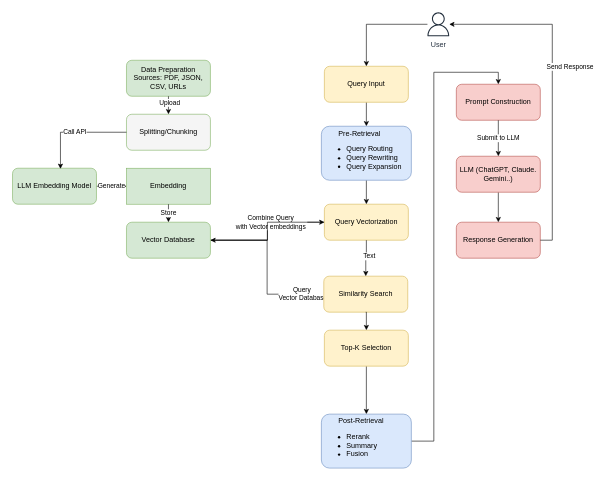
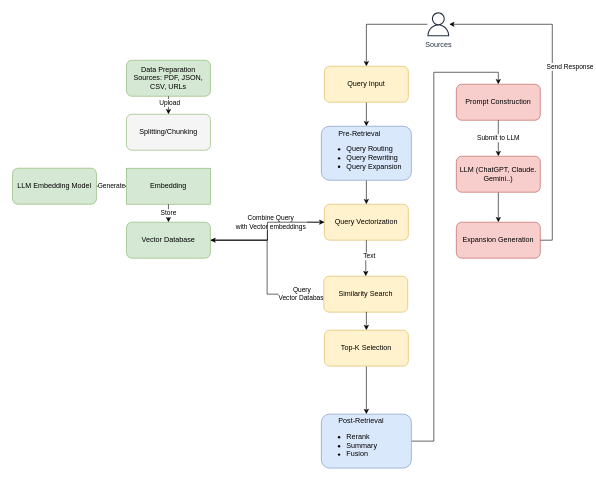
  <mxCell id="0" />
  <mxCell id="1" parent="0" />
  <mxCell id="2" value="Data Preparation&lt;div&gt;Sources: PDF, JSON, CSV, URLs&lt;/div&gt;" style="rounded=1;whiteSpace=wrap;html=1;fillColor=#d5e8d4;strokeColor=#82b366;" parent="1" vertex="1"><mxGeometry x="210" y="100" width="140" height="60" as="geometry" /></mxCell>
  <mxCell id="3" value="Splitting/Chunking" style="rounded=1;whiteSpace=wrap;html=1;fillColor=#f5f5f5;strokeColor=#82b366;" parent="1" vertex="1"><mxGeometry x="210" y="190" width="140" height="60" as="geometry" /></mxCell>
  <mxCell id="4" value="Embedding" style="whiteSpace=wrap;html=1;fillColor=#d5e8d4;strokeColor=#82b366;rounded=0;" parent="1" vertex="1"><mxGeometry x="210" y="280" width="140" height="60" as="geometry" /></mxCell>
  <mxCell id="5" style="edgeStyle=orthogonalEdgeStyle;rounded=0;orthogonalLoop=1;jettySize=auto;html=1;entryX=0;entryY=0.5;entryDx=0;entryDy=0;" parent="1" source="9" target="13" edge="1"><mxGeometry relative="1" as="geometry" /></mxCell>
  <mxCell id="6" value="Combine Query&amp;nbsp;&lt;div&gt;with Vector embeddings&amp;nbsp;&lt;/div&gt;" style="edgeLabel;html=1;align=center;verticalAlign=middle;resizable=0;points=[];" parent="5" vertex="1" connectable="0"><mxGeometry x="0.194" y="1" relative="1" as="geometry"><mxPoint as="offset" /></mxGeometry></mxCell>
  <mxCell id="7" style="edgeStyle=orthogonalEdgeStyle;rounded=0;orthogonalLoop=1;jettySize=auto;html=1;entryX=0;entryY=0.5;entryDx=0;entryDy=0;" parent="1" source="9" target="14" edge="1"><mxGeometry relative="1" as="geometry" /></mxCell>
  <mxCell id="8" value="Query&amp;nbsp;&lt;div&gt;Vector Database&lt;/div&gt;" style="edgeLabel;html=1;align=center;verticalAlign=middle;resizable=0;points=[];" parent="7" vertex="1" connectable="0"><mxGeometry x="0.741" y="1" relative="1" as="geometry"><mxPoint as="offset" /></mxGeometry></mxCell>
  <mxCell id="9" value="Vector Database" style="rounded=1;whiteSpace=wrap;html=1;fillColor=#d5e8d4;strokeColor=#82b366;" parent="1" vertex="1"><mxGeometry x="210" y="370" width="140" height="60" as="geometry" /></mxCell>
  <mxCell id="10" style="edgeStyle=orthogonalEdgeStyle;rounded=0;orthogonalLoop=1;jettySize=auto;html=1;entryX=0.5;entryY=0;entryDx=0;entryDy=0;" parent="1" source="11" target="37" edge="1"><mxGeometry relative="1" as="geometry" /></mxCell>
  <mxCell id="11" value="Query Input" style="rounded=1;whiteSpace=wrap;html=1;fillColor=#fff2cc;strokeColor=#d6b656;" parent="1" vertex="1"><mxGeometry x="540" y="110" width="140" height="60" as="geometry" /></mxCell>
  <mxCell id="12" style="edgeStyle=orthogonalEdgeStyle;rounded=0;orthogonalLoop=1;jettySize=auto;html=1;entryX=1;entryY=0.5;entryDx=0;entryDy=0;" parent="1" source="13" target="9" edge="1"><mxGeometry relative="1" as="geometry" /></mxCell>
  <mxCell id="13" value="Query Vectorization" style="rounded=1;whiteSpace=wrap;html=1;fillColor=#fff2cc;strokeColor=#d6b656;" parent="1" vertex="1"><mxGeometry x="540" y="340" width="140" height="60" as="geometry" /></mxCell>
  <mxCell id="14" value="Similarity Search" style="rounded=1;whiteSpace=wrap;html=1;fillColor=#fff2cc;strokeColor=#d6b656;" parent="1" vertex="1"><mxGeometry x="539" y="460" width="140" height="60" as="geometry" /></mxCell>
  <mxCell id="15" style="edgeStyle=orthogonalEdgeStyle;rounded=0;orthogonalLoop=1;jettySize=auto;html=1;" parent="1" source="16" target="38" edge="1"><mxGeometry relative="1" as="geometry" /></mxCell>
  <mxCell id="16" value="Top-K Selection" style="rounded=1;whiteSpace=wrap;html=1;fillColor=#fff2cc;strokeColor=#d6b656;" parent="1" vertex="1"><mxGeometry x="540" y="550" width="140" height="60" as="geometry" /></mxCell>
  <mxCell id="17" value="Prompt Construction" style="rounded=1;whiteSpace=wrap;html=1;fillColor=#f8cecc;strokeColor=#b85450;" parent="1" vertex="1"><mxGeometry x="760" y="140" width="140" height="60" as="geometry" /></mxCell>
- <mxCell id="18" value="Response Generation" style="rounded=1;whiteSpace=wrap;html=1;fillColor=#f8cecc;strokeColor=#b85450;" parent="1" vertex="1"><mxGeometry x="760" y="370" width="140" height="60" as="geometry" /></mxCell>
+ <mxCell id="18" value="Expansion Generation" style="rounded=1;whiteSpace=wrap;html=1;fillColor=#f8cecc;strokeColor=#b85450;" parent="1" vertex="1"><mxGeometry x="760" y="370" width="140" height="60" as="geometry" /></mxCell>
  <mxCell id="19" style="edgeStyle=orthogonalEdgeStyle;rounded=0;orthogonalLoop=1;jettySize=auto;html=1;exitX=0.5;exitY=1;exitDx=0;exitDy=0;entryX=0.5;entryY=0;entryDx=0;entryDy=0;" parent="1" source="2" target="3" edge="1"><mxGeometry relative="1" as="geometry" /></mxCell>
  <mxCell id="20" value="Upload" style="edgeLabel;html=1;align=center;verticalAlign=middle;resizable=0;points=[];" parent="19" vertex="1" connectable="0"><mxGeometry x="-0.333" y="1" relative="1" as="geometry"><mxPoint as="offset" /></mxGeometry></mxCell>
  <mxCell id="21" value="Store" style="edgeStyle=orthogonalEdgeStyle;rounded=0;orthogonalLoop=1;jettySize=auto;html=1;exitX=0.5;exitY=1;exitDx=0;exitDy=0;entryX=0.5;entryY=0;entryDx=0;entryDy=0;" parent="1" source="4" target="9" edge="1"><mxGeometry relative="1" as="geometry" /></mxCell>
  <mxCell id="22" style="edgeStyle=orthogonalEdgeStyle;rounded=0;orthogonalLoop=1;jettySize=auto;html=1;exitX=0.5;exitY=1;exitDx=0;exitDy=0;entryX=0.5;entryY=0;entryDx=0;entryDy=0;" parent="1" source="13" target="14" edge="1"><mxGeometry relative="1" as="geometry" /></mxCell>
  <mxCell id="23" value="Text" style="edgeLabel;html=1;align=center;verticalAlign=middle;resizable=0;points=[];" parent="22" vertex="1" connectable="0"><mxGeometry x="-0.133" y="4" relative="1" as="geometry"><mxPoint as="offset" /></mxGeometry></mxCell>
  <mxCell id="24" style="edgeStyle=orthogonalEdgeStyle;rounded=0;orthogonalLoop=1;jettySize=auto;html=1;exitX=0.5;exitY=1;exitDx=0;exitDy=0;entryX=0.5;entryY=0;entryDx=0;entryDy=0;" parent="1" source="14" target="16" edge="1"><mxGeometry relative="1" as="geometry" /></mxCell>
  <mxCell id="25" style="edgeStyle=orthogonalEdgeStyle;rounded=0;orthogonalLoop=1;jettySize=auto;html=1;exitX=1;exitY=0.5;exitDx=0;exitDy=0;entryX=0.5;entryY=0;entryDx=0;entryDy=0;" parent="1" source="38" target="17" edge="1"><mxGeometry relative="1" as="geometry" /></mxCell>
  <mxCell id="26" style="edgeStyle=orthogonalEdgeStyle;rounded=0;orthogonalLoop=1;jettySize=auto;html=1;exitX=0.5;exitY=1;exitDx=0;exitDy=0;entryX=0.5;entryY=0;entryDx=0;entryDy=0;" parent="1" source="30" target="18" edge="1"><mxGeometry relative="1" as="geometry" /></mxCell>
  <mxCell id="27" value="Generate" style="edgeStyle=orthogonalEdgeStyle;rounded=0;orthogonalLoop=1;jettySize=auto;html=1;" parent="1" source="28" target="4" edge="1"><mxGeometry relative="1" as="geometry" /></mxCell>
  <mxCell id="28" value="LLM Embedding Model" style="rounded=1;whiteSpace=wrap;html=1;fillColor=#d5e8d4;strokeColor=#82b366;" parent="1" vertex="1"><mxGeometry x="20" y="280" width="140" height="60" as="geometry" /></mxCell>
- <mxCell id="29" value="Call API" style="edgeStyle=orthogonalEdgeStyle;rounded=0;orthogonalLoop=1;jettySize=auto;html=1;entryX=0.571;entryY=0.017;entryDx=0;entryDy=0;entryPerimeter=0;" parent="1" source="3" target="28" edge="1"><mxGeometry relative="1" as="geometry" /></mxCell>
  <mxCell id="30" value="LLM (ChatGPT, Claude. Gemini..)" style="rounded=1;whiteSpace=wrap;html=1;fillColor=#f8cecc;strokeColor=#b85450;" parent="1" vertex="1"><mxGeometry x="760" y="260" width="140" height="60" as="geometry" /></mxCell>
  <mxCell id="31" value="Submit to LLM" style="edgeStyle=orthogonalEdgeStyle;rounded=0;orthogonalLoop=1;jettySize=auto;html=1;exitX=0.5;exitY=1;exitDx=0;exitDy=0;entryX=0.5;entryY=0;entryDx=0;entryDy=0;" parent="1" source="17" target="30" edge="1"><mxGeometry relative="1" as="geometry" /></mxCell>
  <mxCell id="32" style="edgeStyle=orthogonalEdgeStyle;rounded=0;orthogonalLoop=1;jettySize=auto;html=1;" parent="1" source="35" target="11" edge="1"><mxGeometry relative="1" as="geometry" /></mxCell>
  <mxCell id="33" style="edgeStyle=orthogonalEdgeStyle;rounded=0;orthogonalLoop=1;jettySize=auto;html=1;entryX=1;entryY=0.5;entryDx=0;entryDy=0;endArrow=none;endFill=0;startArrow=classic;startFill=1;" parent="1" source="35" target="18" edge="1"><mxGeometry relative="1" as="geometry" /></mxCell>
  <mxCell id="34" value="Send Response&amp;nbsp;" style="edgeLabel;html=1;align=center;verticalAlign=middle;resizable=0;points=[];" parent="33" vertex="1" connectable="0"><mxGeometry x="0.833" y="-3" relative="1" as="geometry"><mxPoint x="33" y="-264" as="offset" /></mxGeometry></mxCell>
- <mxCell id="35" value="User" style="sketch=0;outlineConnect=0;fontColor=#232F3E;gradientColor=none;fillColor=#232F3D;strokeColor=none;dashed=0;verticalLabelPosition=bottom;verticalAlign=top;align=center;html=1;fontSize=12;fontStyle=0;aspect=fixed;pointerEvents=1;shape=mxgraph.aws4.user;" parent="1" vertex="1"><mxGeometry x="710" y="20" width="40" height="40" as="geometry" /></mxCell>
+ <mxCell id="35" value="Sources" style="sketch=0;outlineConnect=0;fontColor=#232F3E;gradientColor=none;fillColor=#232F3D;strokeColor=none;dashed=0;verticalLabelPosition=bottom;verticalAlign=top;align=center;html=1;fontSize=12;fontStyle=0;aspect=fixed;pointerEvents=1;shape=mxgraph.aws4.user;" parent="1" vertex="1"><mxGeometry x="710" y="20" width="40" height="40" as="geometry" /></mxCell>
  <mxCell id="36" style="edgeStyle=orthogonalEdgeStyle;rounded=0;orthogonalLoop=1;jettySize=auto;html=1;" parent="1" source="37" target="13" edge="1"><mxGeometry relative="1" as="geometry" /></mxCell>
  <mxCell id="37" value="&lt;span style=&quot;white-space: pre;&quot;&gt;&#09;&lt;/span&gt;Pre-Retrieval&lt;div&gt;&lt;ul&gt;&lt;li&gt;Query Routing&lt;br&gt;&lt;/li&gt;&lt;li&gt;Query Rewriting&lt;br&gt;&lt;/li&gt;&lt;li&gt;Query Expansion&lt;br&gt;&lt;/li&gt;&lt;/ul&gt;&lt;/div&gt;" style="rounded=1;whiteSpace=wrap;html=1;fillColor=#dae8fc;strokeColor=#6c8ebf;align=left;" parent="1" vertex="1"><mxGeometry x="535" y="210" width="150" height="90" as="geometry" /></mxCell>
  <mxCell id="38" value="&lt;span style=&quot;white-space: pre;&quot;&gt;&#09;&lt;/span&gt;Post-Retrieval&lt;div&gt;&lt;ul&gt;&lt;li&gt;Rerank&lt;/li&gt;&lt;li&gt;Summary&lt;/li&gt;&lt;li&gt;Fusion&lt;/li&gt;&lt;/ul&gt;&lt;/div&gt;" style="rounded=1;whiteSpace=wrap;html=1;fillColor=#dae8fc;strokeColor=#6c8ebf;align=left;" parent="1" vertex="1"><mxGeometry x="535" y="690" width="150" height="90" as="geometry" /></mxCell>
